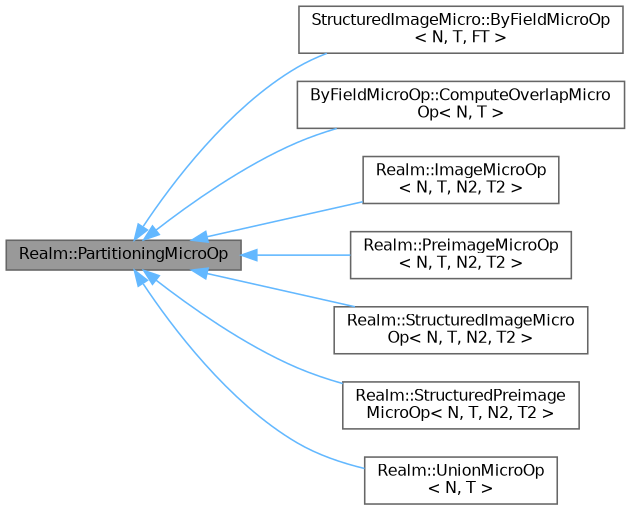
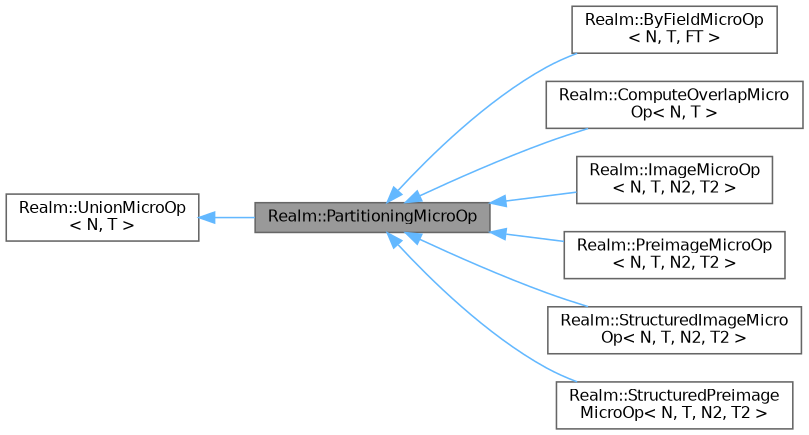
  digraph {
    rankdir=LR
    node [color=gray40 fillcolor=white fontname=Helvetica fontsize=10 shape=box style=filled]
    edge [color=steelblue1 dir=back fontname=Helvetica fontsize=10 labelfontname=Helvetica labelfontsize=10 style=solid]
    n1 [fillcolor=grey60 fontcolor=black height=0.2 label="Realm::PartitioningMicroOp" width=0.4]
-   n2 [height=0.2 label="StructuredImageMicro::ByFieldMicroOp\l\< N, T, FT \>" width=0.4]
-   n3 [height=0.2 label="ByFieldMicroOp::ComputeOverlapMicro\lOp\< N, T \>" width=0.4]
+   n2 [height=0.2 label="Realm::ByFieldMicroOp\l\< N, T, FT \>" width=0.4]
+   n3 [height=0.2 label="Realm::ComputeOverlapMicro\lOp\< N, T \>" width=0.4]
    n4 [height=0.2 label="Realm::ImageMicroOp\l\< N, T, N2, T2 \>" width=0.4]
    n5 [height=0.2 label="Realm::PreimageMicroOp\l\< N, T, N2, T2 \>" width=0.4]
    n6 [height=0.2 label="Realm::StructuredImageMicro\lOp\< N, T, N2, T2 \>" width=0.4]
    n7 [height=0.2 label="Realm::StructuredPreimage\lMicroOp\< N, T, N2, T2 \>" width=0.4]
    n8 [height=0.2 label="Realm::UnionMicroOp\l\< N, T \>" width=0.4]
    n1 -> n2
    n1 -> n3
    n1 -> n4
    n1 -> n5
    n1 -> n6
    n1 -> n7
-   n1 -> n8
+   n8 -> n1
  }
